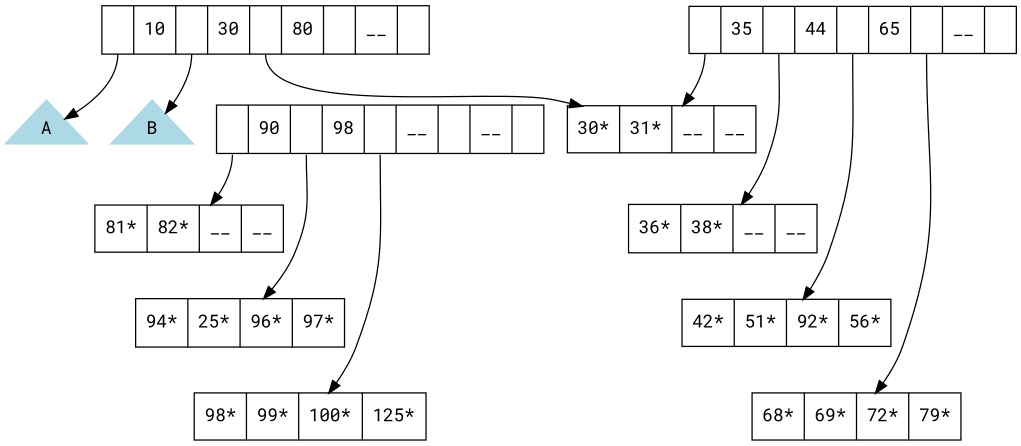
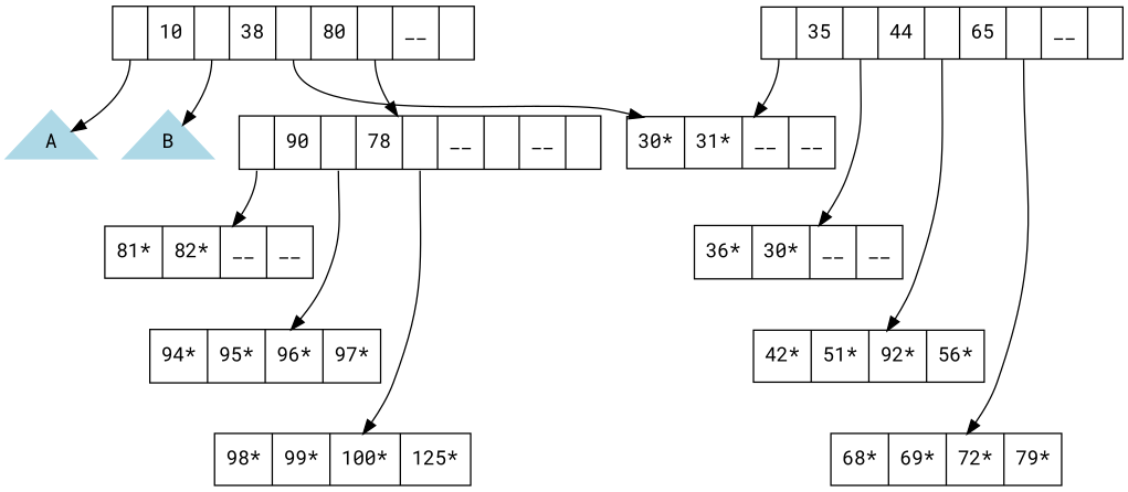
  digraph {
    fontname="Roboto Mono"
    node [fontname="Roboto Mono" shape=record]
    edge [fontname="Roboto Mono"]
    n1 [color=lightblue label=A shape=triangle style=filled]
    n2 [color=lightblue label=B shape=triangle style=filled]
-   n3 [label="<f0>|<f1> 10 |<f2>|<f3> 30 |<f4>|<f5> 80 |<f6>|<f7> __ |<f8>"]
-   n4 [label="<f0>|<f1> 90 |<f2>|<f3> 98 |<f4>|<f5> __ |<f6>|<f7> __ |<f8>"]
+   n3 [label="<f0>|<f1> 10 |<f2>|<f3> 38 |<f4>|<f5> 80 |<f6>|<f7> __ |<f8>"]
+   n4 [label="<f0>|<f1> 90 |<f2>|<f3> 78 |<f4>|<f5> __ |<f6>|<f7> __ |<f8>"]
    n5 [label="<f0> 30* |<f1> 31* |<f2> __  |<f4> __  "]
    n6 [label="<f0>|<f1> 35 |<f2>|<f3> 44 |<f4>|<f5> 65 |<f6>|<f7> __ |<f8>"]
-   n7 [label="<f0> 36* |<f1> 38* |<f2> __  |<f4> __  "]
+   n7 [label="<f0> 36* |<f1> 30* |<f2> __  |<f4> __  "]
    n8 [label="<f0> 42* |<f1> 51* |<f2> 92* |<f4> 56* "]
    n9 [label="<f0> 68* |<f1> 69* |<f2> 72* |<f4> 79* "]
    n10 [label="<f0> 81* |<f1> 82* |<f2> __  |<f4> __  "]
-   n11 [label="<f0> 94* |<f1> 25* |<f2> 96* |<f4> 97* "]
+   n11 [label="<f0> 94* |<f1> 95* |<f2> 96* |<f4> 97* "]
    n12 [label="<f0> 98* |<f1> 99* |<f2> 100*|<f4> 125*"]
    n3 -> n1 [tailport=f0]
    n3 -> n2 [tailport=f2]
+   n3 -> n4 [tailport=f6]
    n3 -> n5 [tailport=f4]
    n4 -> n10 [tailport=f0]
    n4 -> n11 [tailport=f2]
    n4 -> n12 [tailport=f4]
    n5 -> n7 [style=invis]
    n6 -> n5 [tailport=f0]
    n6 -> n7 [tailport=f2]
    n6 -> n8 [tailport=f4]
    n6 -> n9 [tailport=f6]
    n7 -> n8 [style=invis]
    n8 -> n9 [style=invis]
    n10 -> n11 [style=invis]
    n11 -> n12 [style=invis]
  }
